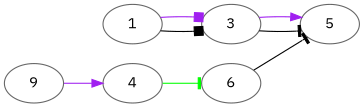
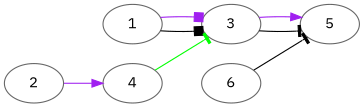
  digraph {
    fontname="IBM Plex Sans"
    rankdir=LR
    node [color=gray40 fontname="IBM Plex Sans"]
    edge [arrowhead=tee color=black fontname="IBM Plex Sans"]
    1
    3
    5
    6
-   2 [label=9]
+   2
    4
    1 -> 3 [arrowhead=box]
    1 -> 3 [arrowhead=box color=purple]
    3 -> 5
    3 -> 5 [arrowhead=normal color=purple]
    6 -> 5
    2 -> 4 [arrowhead=normal color=purple]
-   4 -> 6 [color=green]
+   4 -> 3 [color=green]
  }
